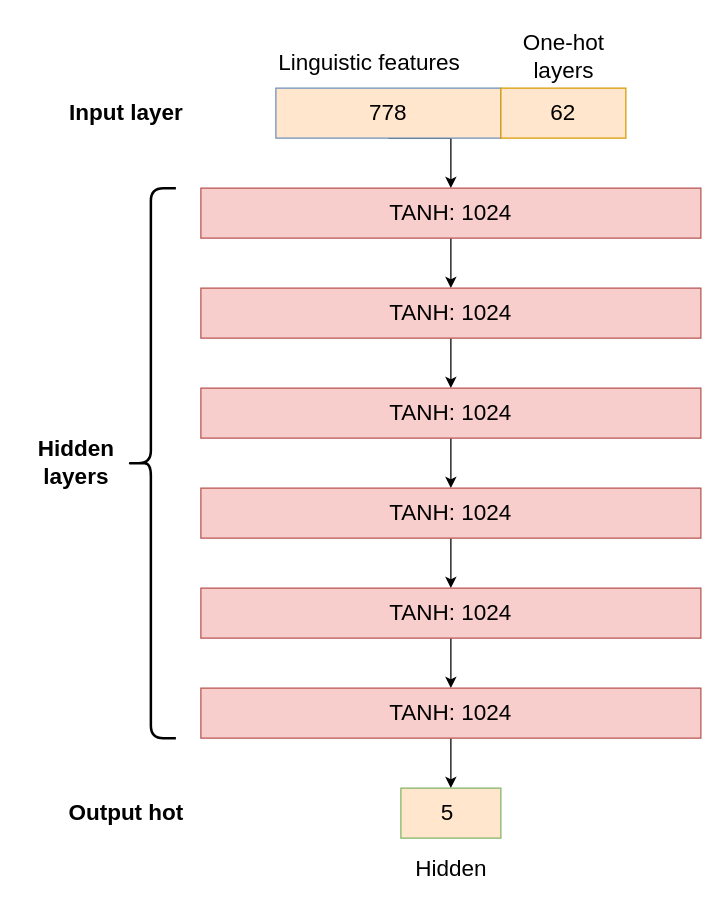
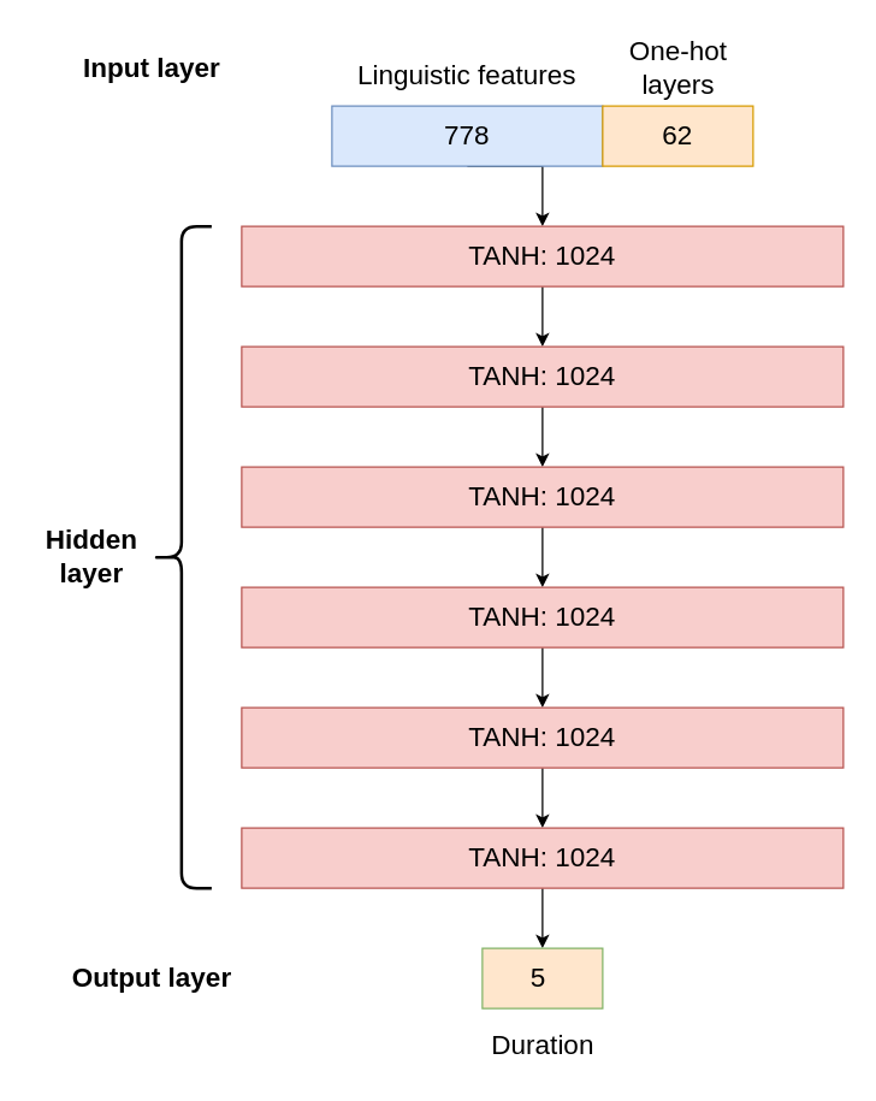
  <mxCell id="0" />
  <mxCell id="1" parent="0" />
  <mxCell id="2" style="edgeStyle=orthogonalEdgeStyle;rounded=0;orthogonalLoop=1;jettySize=auto;html=1;exitX=0.5;exitY=1;exitDx=0;exitDy=0;fontSize=18;" edge="1" parent="1" source="3" target="5"><mxGeometry relative="1" as="geometry"><Array as="points"><mxPoint x="360" y="110" /></Array></mxGeometry></mxCell>
- <mxCell id="3" value="778" style="rounded=0;whiteSpace=wrap;html=1;rotation=0;fillColor=#ffe6cc;strokeColor=#6c8ebf;fontSize=18;" vertex="1" parent="1"><mxGeometry x="220" y="70" width="180" height="40" as="geometry" /></mxCell>
+ <mxCell id="3" value="778" style="rounded=0;whiteSpace=wrap;html=1;rotation=0;fillColor=#dae8fc;strokeColor=#6c8ebf;fontSize=18;" vertex="1" parent="1"><mxGeometry x="220" y="70" width="180" height="40" as="geometry" /></mxCell>
  <mxCell id="4" style="edgeStyle=orthogonalEdgeStyle;rounded=0;orthogonalLoop=1;jettySize=auto;html=1;exitX=0.5;exitY=1;exitDx=0;exitDy=0;fontSize=18;" edge="1" parent="1" source="5" target="7"><mxGeometry relative="1" as="geometry" /></mxCell>
  <mxCell id="5" value="TANH: 1024" style="rounded=0;whiteSpace=wrap;html=1;rotation=0;fillColor=#f8cecc;strokeColor=#b85450;fontSize=18;" vertex="1" parent="1"><mxGeometry x="160" y="150" width="400" height="40" as="geometry" /></mxCell>
  <mxCell id="6" style="edgeStyle=orthogonalEdgeStyle;rounded=0;orthogonalLoop=1;jettySize=auto;html=1;exitX=0.5;exitY=1;exitDx=0;exitDy=0;fontSize=18;" edge="1" parent="1" source="7" target="9"><mxGeometry relative="1" as="geometry" /></mxCell>
  <mxCell id="7" value="TANH: 1024" style="rounded=0;whiteSpace=wrap;html=1;rotation=0;fillColor=#f8cecc;strokeColor=#b85450;fontSize=18;" vertex="1" parent="1"><mxGeometry x="160" y="230" width="400" height="40" as="geometry" /></mxCell>
  <mxCell id="8" style="edgeStyle=orthogonalEdgeStyle;rounded=0;orthogonalLoop=1;jettySize=auto;html=1;exitX=0.5;exitY=1;exitDx=0;exitDy=0;fontSize=18;" edge="1" parent="1" source="9" target="11"><mxGeometry relative="1" as="geometry" /></mxCell>
  <mxCell id="9" value="TANH: 1024" style="rounded=0;whiteSpace=wrap;html=1;rotation=0;fillColor=#f8cecc;strokeColor=#b85450;fontSize=18;" vertex="1" parent="1"><mxGeometry x="160" y="310" width="400" height="40" as="geometry" /></mxCell>
  <mxCell id="10" style="edgeStyle=orthogonalEdgeStyle;rounded=0;orthogonalLoop=1;jettySize=auto;html=1;exitX=0.5;exitY=1;exitDx=0;exitDy=0;fontSize=18;" edge="1" parent="1" source="11" target="13"><mxGeometry relative="1" as="geometry" /></mxCell>
  <mxCell id="11" value="TANH: 1024" style="rounded=0;whiteSpace=wrap;html=1;rotation=0;fillColor=#f8cecc;strokeColor=#b85450;fontSize=18;" vertex="1" parent="1"><mxGeometry x="160" y="390" width="400" height="40" as="geometry" /></mxCell>
  <mxCell id="12" style="edgeStyle=orthogonalEdgeStyle;rounded=0;orthogonalLoop=1;jettySize=auto;html=1;exitX=0.5;exitY=1;exitDx=0;exitDy=0;fontSize=18;" edge="1" parent="1" source="13" target="15"><mxGeometry relative="1" as="geometry" /></mxCell>
  <mxCell id="13" value="TANH: 1024" style="rounded=0;whiteSpace=wrap;html=1;rotation=0;fillColor=#f8cecc;strokeColor=#b85450;fontSize=18;" vertex="1" parent="1"><mxGeometry x="160" y="470" width="400" height="40" as="geometry" /></mxCell>
  <mxCell id="14" style="edgeStyle=orthogonalEdgeStyle;rounded=0;orthogonalLoop=1;jettySize=auto;html=1;exitX=0.5;exitY=1;exitDx=0;exitDy=0;fontSize=18;" edge="1" parent="1" source="15" target="17"><mxGeometry relative="1" as="geometry" /></mxCell>
  <mxCell id="15" value="TANH: 1024" style="rounded=0;whiteSpace=wrap;html=1;rotation=0;fillColor=#f8cecc;strokeColor=#b85450;fontSize=18;" vertex="1" parent="1"><mxGeometry x="160" y="550" width="400" height="40" as="geometry" /></mxCell>
- <mxCell id="16" value="Linguistic features&lt;br&gt;" style="text;html=1;strokeColor=none;fillColor=none;align=center;verticalAlign=middle;whiteSpace=wrap;rounded=0;fontSize=18;" vertex="1" parent="1"><mxGeometry x="205" y="40" width="180" height="20" as="geometry" /></mxCell>
+ <mxCell id="16" value="Linguistic features&lt;br&gt;" style="text;html=1;strokeColor=none;fillColor=none;align=center;verticalAlign=middle;whiteSpace=wrap;rounded=0;fontSize=18;" vertex="1" parent="1"><mxGeometry x="220" y="40" width="180" height="20" as="geometry" /></mxCell>
  <mxCell id="17" value="5&amp;nbsp;" style="rounded=0;whiteSpace=wrap;html=1;rotation=0;fillColor=#ffe6cc;strokeColor=#82b366;fontSize=18;" vertex="1" parent="1"><mxGeometry x="320" y="630" width="80" height="40" as="geometry" /></mxCell>
- <mxCell id="18" value="Hidden" style="text;html=1;align=center;verticalAlign=middle;resizable=0;points=[];autosize=1;fontSize=18;" vertex="1" parent="1"><mxGeometry x="320" y="680" width="80" height="30" as="geometry" /></mxCell>
+ <mxCell id="18" value="Duration" style="text;html=1;align=center;verticalAlign=middle;resizable=0;points=[];autosize=1;fontSize=18;" vertex="1" parent="1"><mxGeometry x="320" y="680" width="80" height="30" as="geometry" /></mxCell>
  <mxCell id="19" value="" style="shape=curlyBracket;whiteSpace=wrap;html=1;rounded=1;fontSize=18;strokeWidth=2;" vertex="1" parent="1"><mxGeometry x="100" y="150" width="40" height="440" as="geometry" /></mxCell>
- <mxCell id="20" value="Hidden&lt;br&gt;layers" style="text;html=1;align=center;verticalAlign=middle;resizable=0;points=[];autosize=1;fontSize=18;fontStyle=1" vertex="1" parent="1"><mxGeometry x="20" y="345" width="80" height="50" as="geometry" /></mxCell>
- <mxCell id="21" value="Input layer" style="text;html=1;align=center;verticalAlign=middle;resizable=0;points=[];autosize=1;fontSize=18;fontStyle=1" vertex="1" parent="1"><mxGeometry x="45" y="75" width="110" height="30" as="geometry" /></mxCell>
- <mxCell id="22" value="Output hot" style="text;html=1;align=center;verticalAlign=middle;resizable=0;points=[];autosize=1;fontSize=18;fontStyle=1" vertex="1" parent="1"><mxGeometry x="40" y="635" width="120" height="30" as="geometry" /></mxCell>
+ <mxCell id="20" value="Hidden&lt;br&gt;layer" style="text;html=1;align=center;verticalAlign=middle;resizable=0;points=[];autosize=1;fontSize=18;fontStyle=1" vertex="1" parent="1"><mxGeometry x="20" y="345" width="80" height="50" as="geometry" /></mxCell>
+ <mxCell id="21" value="Input layer" style="text;html=1;align=center;verticalAlign=middle;resizable=0;points=[];autosize=1;fontSize=18;fontStyle=1" vertex="1" parent="1"><mxGeometry x="45" y="30" width="110" height="30" as="geometry" /></mxCell>
+ <mxCell id="22" value="Output layer" style="text;html=1;align=center;verticalAlign=middle;resizable=0;points=[];autosize=1;fontSize=18;fontStyle=1" vertex="1" parent="1"><mxGeometry x="40" y="635" width="120" height="30" as="geometry" /></mxCell>
  <mxCell id="23" value="62" style="rounded=0;whiteSpace=wrap;html=1;fontSize=18;fillColor=#ffe6cc;strokeColor=#d79b00;" vertex="1" parent="1"><mxGeometry x="400" y="70" width="100" height="40" as="geometry" /></mxCell>
  <mxCell id="24" value="One-hot &lt;br&gt;layers" style="text;html=1;align=center;verticalAlign=middle;resizable=0;points=[];autosize=1;fontSize=18;" vertex="1" parent="1"><mxGeometry x="410" y="20" width="80" height="50" as="geometry" /></mxCell>
